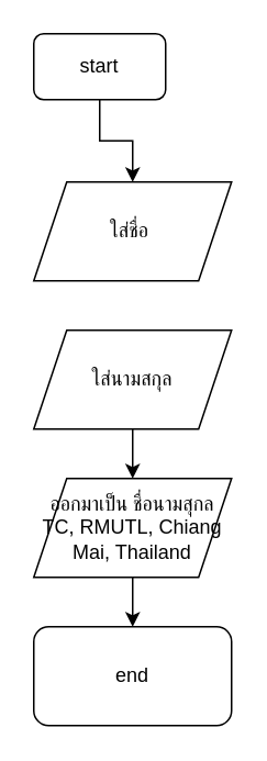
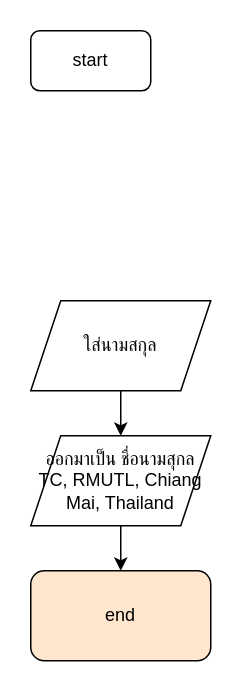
  <mxCell id="0" />
  <mxCell id="1" parent="0" />
- <mxCell id="2" value="" style="edgeStyle=orthogonalEdgeStyle;rounded=0;orthogonalLoop=1;jettySize=auto;html=1;" edge="1" parent="1" source="3" target="4"><mxGeometry relative="1" as="geometry" /></mxCell>
  <mxCell id="3" value="start" style="rounded=1;whiteSpace=wrap;html=1;" vertex="1" parent="1"><mxGeometry x="20" y="20" width="80" height="40" as="geometry" /></mxCell>
- <mxCell id="4" value="ใส่ชื่อ&amp;nbsp;" style="shape=parallelogram;perimeter=parallelogramPerimeter;whiteSpace=wrap;html=1;fixedSize=1;" vertex="1" parent="1"><mxGeometry x="20" y="110" width="120" height="60" as="geometry" /></mxCell>
  <mxCell id="5" value="" style="edgeStyle=orthogonalEdgeStyle;rounded=0;orthogonalLoop=1;jettySize=auto;html=1;" edge="1" parent="1" source="6" target="8"><mxGeometry relative="1" as="geometry" /></mxCell>
  <mxCell id="6" value="ใส่นามสกุล" style="shape=parallelogram;perimeter=parallelogramPerimeter;whiteSpace=wrap;html=1;fixedSize=1;" vertex="1" parent="1"><mxGeometry x="20" y="200" width="120" height="60" as="geometry" /></mxCell>
  <mxCell id="7" value="" style="edgeStyle=orthogonalEdgeStyle;rounded=0;orthogonalLoop=1;jettySize=auto;html=1;" edge="1" parent="1" source="8" target="9"><mxGeometry relative="1" as="geometry" /></mxCell>
  <mxCell id="8" value="ออกมาเป็น ชื่อนามสุกล&lt;div&gt;TC, RMUTL, Chiang Mai, Thailand&lt;/div&gt;" style="shape=parallelogram;perimeter=parallelogramPerimeter;whiteSpace=wrap;html=1;fixedSize=1;" vertex="1" parent="1"><mxGeometry x="20" y="290" width="120" height="60" as="geometry" /></mxCell>
- <mxCell id="9" value="end" style="rounded=1;whiteSpace=wrap;html=1;" vertex="1" parent="1"><mxGeometry x="20" y="380" width="120" height="60" as="geometry" /></mxCell>
+ <mxCell id="9" value="end" style="rounded=1;whiteSpace=wrap;html=1;fillColor=#ffe6cc;" vertex="1" parent="1"><mxGeometry x="20" y="380" width="120" height="60" as="geometry" /></mxCell>
